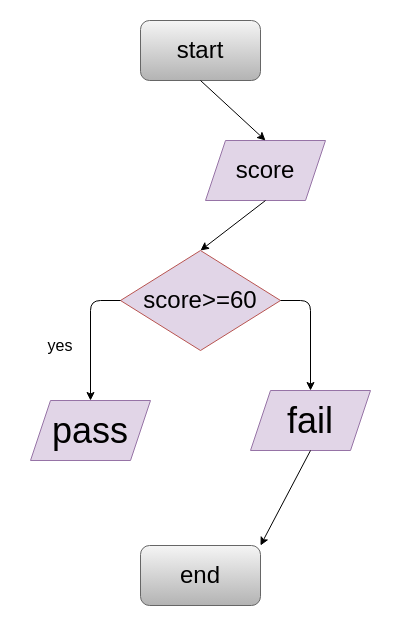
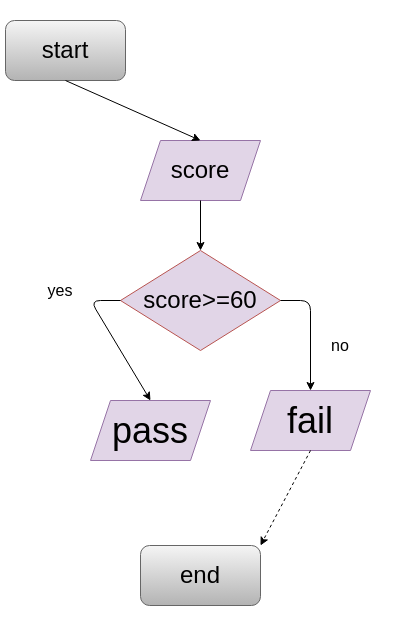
  <mxCell id="0" />
  <mxCell id="1" parent="0" />
- <mxCell id="2" value="&lt;font style=&quot;font-size: 24px&quot;&gt;start&lt;/font&gt;" style="rounded=1;whiteSpace=wrap;html=1;gradientColor=#b3b3b3;fillColor=#f5f5f5;strokeColor=#666666;" vertex="1" parent="1"><mxGeometry x="140" y="20" width="120" height="60" as="geometry" /></mxCell>
- <mxCell id="3" value="&lt;font style=&quot;font-size: 24px&quot;&gt;score&lt;/font&gt;" style="shape=parallelogram;perimeter=parallelogramPerimeter;whiteSpace=wrap;html=1;fixedSize=1;fillColor=#e1d5e7;strokeColor=#9673a6;" vertex="1" parent="1"><mxGeometry x="205" y="140" width="120" height="60" as="geometry" /></mxCell>
+ <mxCell id="2" value="&lt;font style=&quot;font-size: 24px&quot;&gt;start&lt;/font&gt;" style="rounded=1;whiteSpace=wrap;html=1;gradientColor=#b3b3b3;fillColor=#f5f5f5;strokeColor=#666666;" vertex="1" parent="1"><mxGeometry x="5" y="20" width="120" height="60" as="geometry" /></mxCell>
+ <mxCell id="3" value="&lt;font style=&quot;font-size: 24px&quot;&gt;score&lt;/font&gt;" style="shape=parallelogram;perimeter=parallelogramPerimeter;whiteSpace=wrap;html=1;fixedSize=1;fillColor=#e1d5e7;strokeColor=#9673a6;" vertex="1" parent="1"><mxGeometry x="140" y="140" width="120" height="60" as="geometry" /></mxCell>
  <mxCell id="4" value="" style="endArrow=classic;html=1;exitX=0.5;exitY=1;exitDx=0;exitDy=0;entryX=0.5;entryY=0;entryDx=0;entryDy=0;" edge="1" parent="1" source="2" target="3"><mxGeometry width="50" height="50" relative="1" as="geometry"><mxPoint x="180" y="250" as="sourcePoint" /><mxPoint x="200" y="140" as="targetPoint" /></mxGeometry></mxCell>
  <mxCell id="5" value="" style="endArrow=classic;html=1;exitX=0.5;exitY=1;exitDx=0;exitDy=0;entryX=0.5;entryY=0;entryDx=0;entryDy=0;" edge="1" parent="1" source="3" target="6"><mxGeometry width="50" height="50" relative="1" as="geometry"><mxPoint x="160" y="250" as="sourcePoint" /><mxPoint x="190" y="250" as="targetPoint" /></mxGeometry></mxCell>
  <mxCell id="6" value="&lt;font style=&quot;font-size: 24px&quot;&gt;score&amp;gt;=60&lt;/font&gt;" style="rhombus;whiteSpace=wrap;html=1;fillColor=#e1d5e7;strokeColor=#b85450;" vertex="1" parent="1"><mxGeometry x="120" y="250" width="160" height="100" as="geometry" /></mxCell>
  <mxCell id="7" value="" style="endArrow=classic;html=1;exitX=1;exitY=0.5;exitDx=0;exitDy=0;entryX=0.5;entryY=0;entryDx=0;entryDy=0;" edge="1" parent="1" source="6" target="11"><mxGeometry width="50" height="50" relative="1" as="geometry"><mxPoint x="230" y="380" as="sourcePoint" /><mxPoint x="300" y="400" as="targetPoint" /><Array as="points"><mxPoint x="310" y="300" /></Array></mxGeometry></mxCell>
- <mxCell id="8" value="&lt;font size=&quot;3&quot;&gt;yes&lt;/font&gt;" style="text;html=1;strokeColor=none;fillColor=none;align=center;verticalAlign=middle;whiteSpace=wrap;rounded=0;" vertex="1" parent="1"><mxGeometry x="20" y="320" width="80" height="50" as="geometry" /></mxCell>
- <mxCell id="10" value="&lt;font style=&quot;font-size: 36px&quot;&gt;pass&lt;/font&gt;" style="shape=parallelogram;perimeter=parallelogramPerimeter;whiteSpace=wrap;html=1;fixedSize=1;fillColor=#e1d5e7;strokeColor=#9673a6;" vertex="1" parent="1"><mxGeometry x="30" y="400" width="120" height="60" as="geometry" /></mxCell>
+ <mxCell id="8" value="&lt;font size=&quot;3&quot;&gt;yes&lt;/font&gt;" style="text;html=1;strokeColor=none;fillColor=none;align=center;verticalAlign=middle;whiteSpace=wrap;rounded=0;" vertex="1" parent="1"><mxGeometry x="20" y="265" width="80" height="50" as="geometry" /></mxCell>
+ <mxCell id="9" value="&lt;font size=&quot;3&quot;&gt;no&lt;/font&gt;" style="text;html=1;strokeColor=none;fillColor=none;align=center;verticalAlign=middle;whiteSpace=wrap;rounded=0;" vertex="1" parent="1"><mxGeometry x="300" y="320" width="80" height="50" as="geometry" /></mxCell>
+ <mxCell id="10" value="&lt;font style=&quot;font-size: 36px&quot;&gt;pass&lt;/font&gt;" style="shape=parallelogram;perimeter=parallelogramPerimeter;whiteSpace=wrap;html=1;fixedSize=1;fillColor=#e1d5e7;strokeColor=#9673a6;" vertex="1" parent="1"><mxGeometry x="90" y="400" width="120" height="60" as="geometry" /></mxCell>
  <mxCell id="11" value="&lt;font style=&quot;font-size: 36px&quot;&gt;fail&lt;/font&gt;" style="shape=parallelogram;perimeter=parallelogramPerimeter;whiteSpace=wrap;html=1;fixedSize=1;fillColor=#e1d5e7;strokeColor=#9673a6;" vertex="1" parent="1"><mxGeometry x="250" y="390" width="120" height="60" as="geometry" /></mxCell>
  <mxCell id="12" value="&lt;font style=&quot;font-size: 24px&quot;&gt;end&lt;/font&gt;" style="rounded=1;whiteSpace=wrap;html=1;fillColor=#f5f5f5;strokeColor=#666666;gradientColor=#b3b3b3;" vertex="1" parent="1"><mxGeometry x="140" y="545" width="120" height="60" as="geometry" /></mxCell>
- <mxCell id="13" value="" style="endArrow=classic;html=1;entryX=1;entryY=0;entryDx=0;entryDy=0;exitX=0.5;exitY=1;exitDx=0;exitDy=0;" edge="1" parent="1" source="11" target="12"><mxGeometry width="50" height="50" relative="1" as="geometry"><mxPoint x="100" y="470" as="sourcePoint" /><mxPoint x="150" y="555" as="targetPoint" /></mxGeometry></mxCell>
+ <mxCell id="13" value="" style="endArrow=classic;html=1;entryX=1;entryY=0;entryDx=0;entryDy=0;exitX=0.5;exitY=1;exitDx=0;exitDy=0;dashed=1;" edge="1" parent="1" source="11" target="12"><mxGeometry width="50" height="50" relative="1" as="geometry"><mxPoint x="100" y="470" as="sourcePoint" /><mxPoint x="150" y="555" as="targetPoint" /></mxGeometry></mxCell>
  <mxCell id="14" value="" style="endArrow=classic;html=1;exitX=0;exitY=0.5;exitDx=0;exitDy=0;entryX=0.5;entryY=0;entryDx=0;entryDy=0;" edge="1" parent="1" source="6" target="10"><mxGeometry width="50" height="50" relative="1" as="geometry"><mxPoint x="180" y="220" as="sourcePoint" /><mxPoint x="230" y="170" as="targetPoint" /><Array as="points"><mxPoint x="90" y="300" /></Array></mxGeometry></mxCell>
